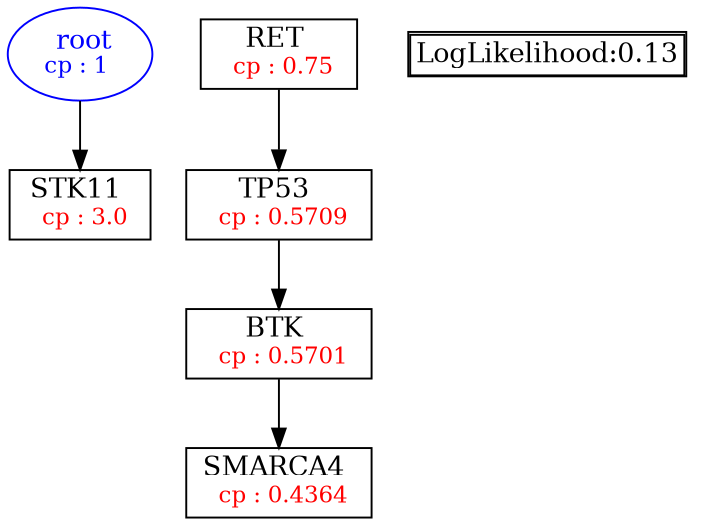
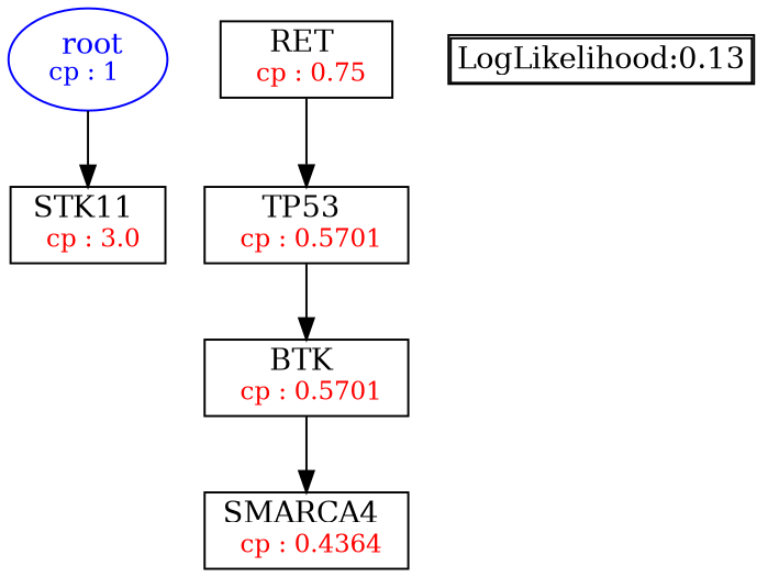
  digraph {
    fontsize=10
    node [shape=box]
    n1 [color=Blue label=<<font color='Blue'> root</font><br/><font color='Blue' POINT-SIZE='12'>cp : 1 </font>> shape=oval]
    n2 [label=<STK11 <br/> <font color='Red' POINT-SIZE='12'> cp : 3.0 </font>>]
    n3 [label=<RET <br/> <font color='Red' POINT-SIZE='12'> cp : 0.75 </font>>]
-   n4 [label=<TP53 <br/> <font color='Red' POINT-SIZE='12'> cp : 0.5709 </font>>]
+   n4 [label=<TP53 <br/> <font color='Red' POINT-SIZE='12'> cp : 0.5701 </font>>]
    n5 [label=<BTK <br/> <font color='Red' POINT-SIZE='12'> cp : 0.5701 </font>>]
    n6 [label=<SMARCA4 <br/> <font color='Red' POINT-SIZE='12'> cp : 0.4364 </font>>]
    n7 [label=<<TABLE BORDER="1" CELLBORDER="1" CELLSPACING="0" >     <TR><TD ALIGN="LEFT">LogLikelihood:0.13</TD></TR>     </TABLE>> shape=plaintext]
    n1 -> n2
    n3 -> n4
    n4 -> n5
    n5 -> n6
  }
